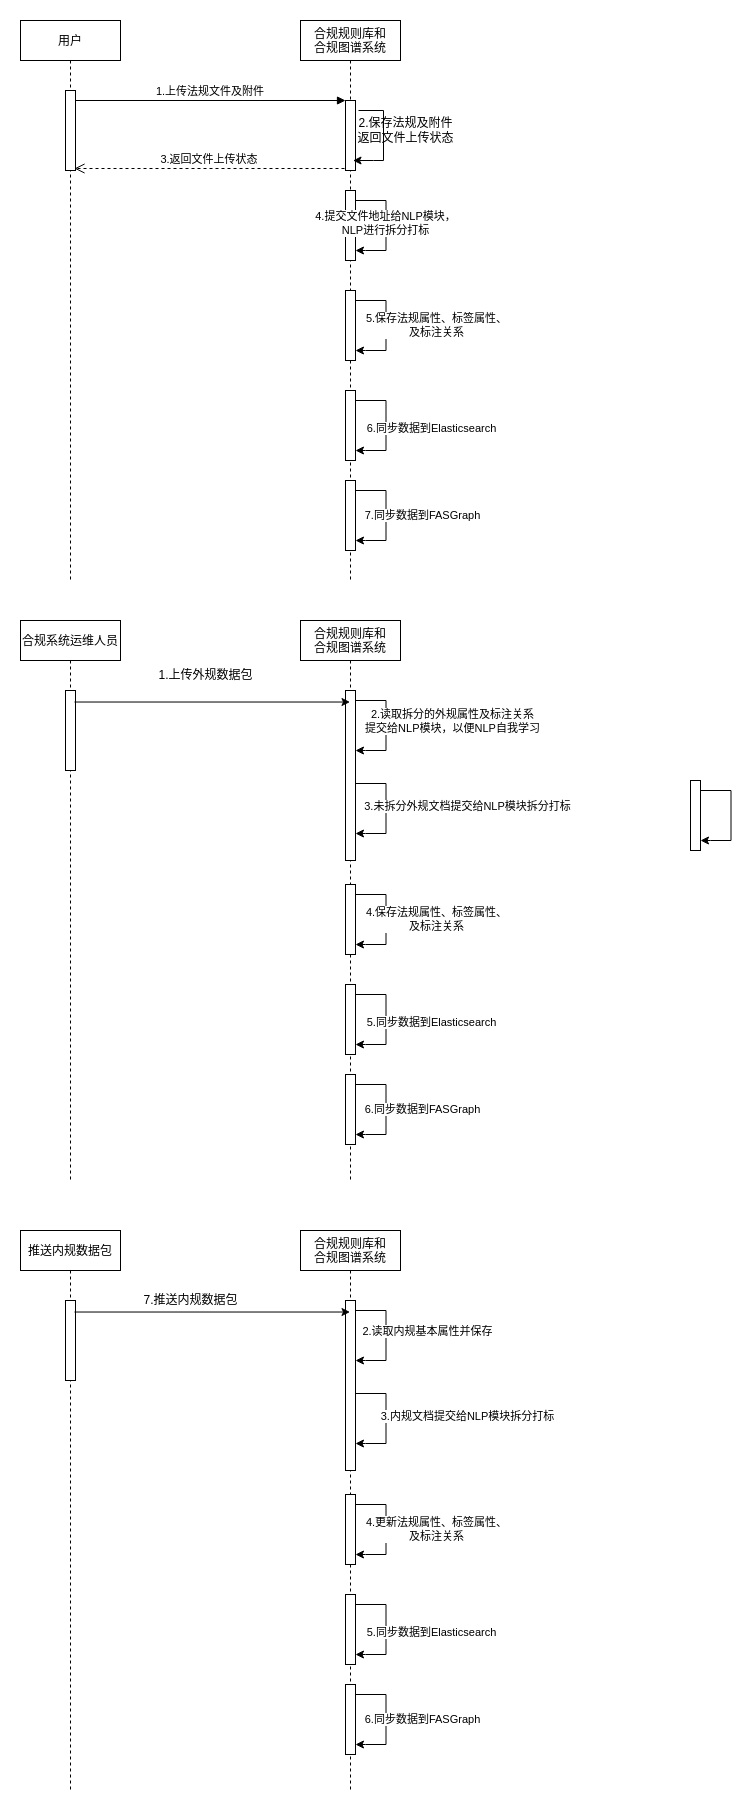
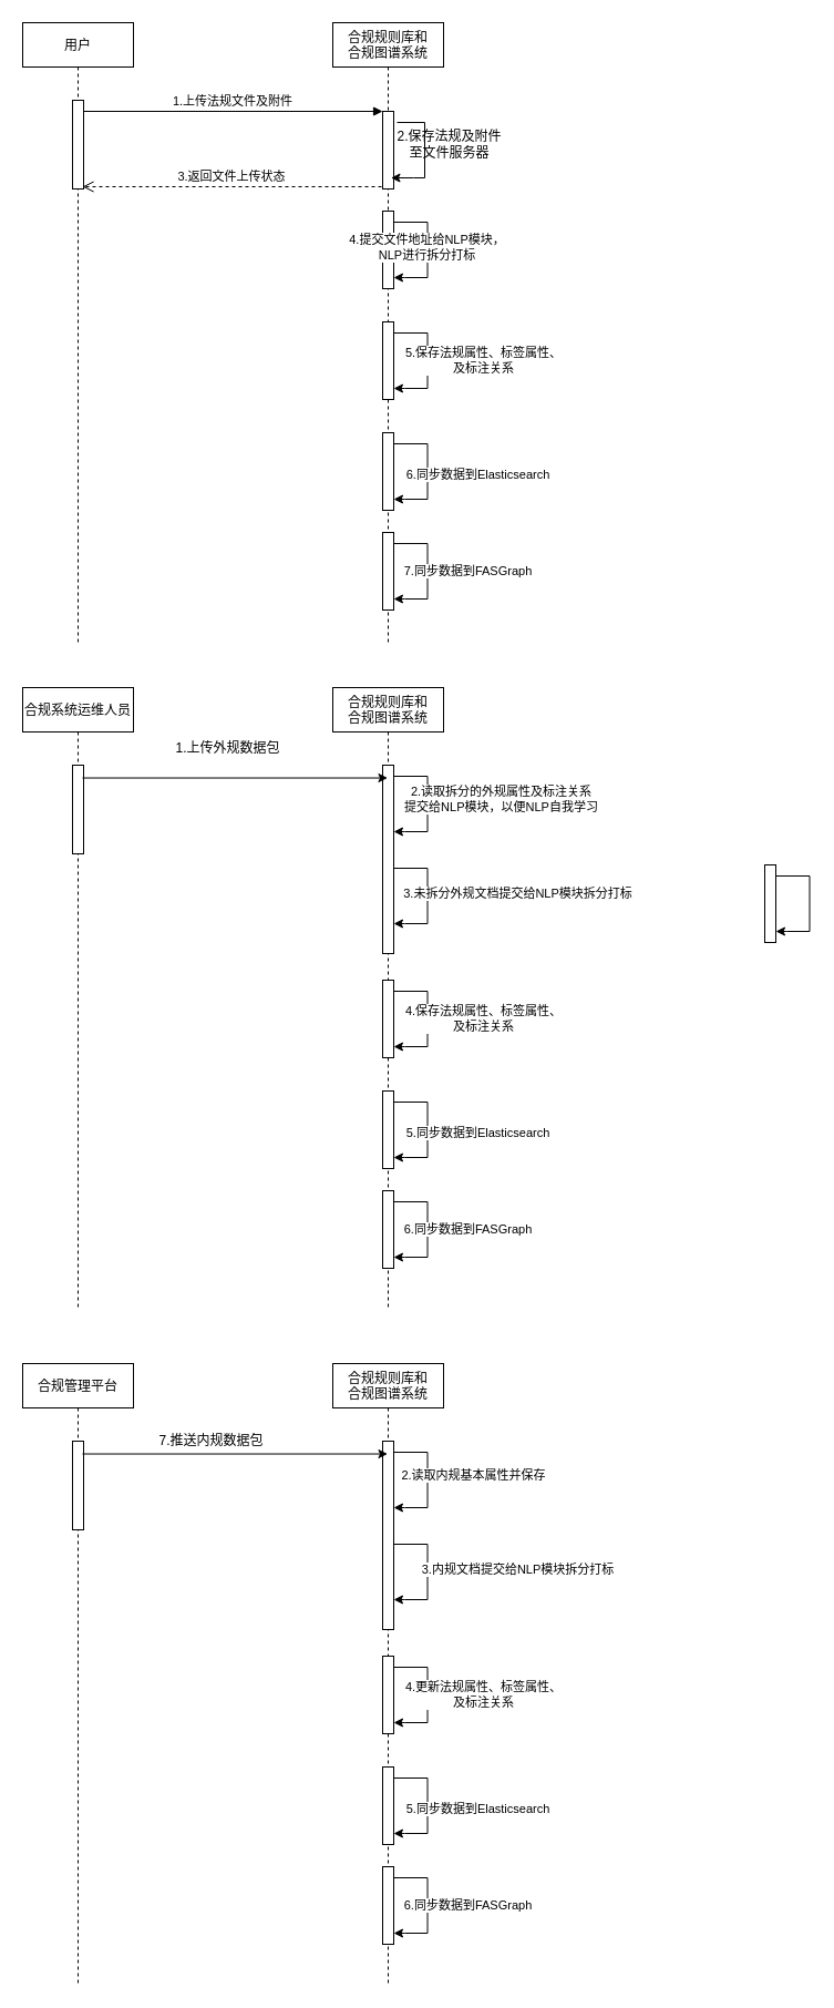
  <mxCell id="0" />
  <mxCell id="1" parent="0" />
  <mxCell id="2" value="用户" style="shape=umlLifeline;perimeter=lifelinePerimeter;container=1;collapsible=0;recursiveResize=0;rounded=0;shadow=0;strokeWidth=1;" parent="1" vertex="1"><mxGeometry x="20" y="20" width="100" height="560" as="geometry" /></mxCell>
  <mxCell id="3" value="" style="points=[];perimeter=orthogonalPerimeter;rounded=0;shadow=0;strokeWidth=1;" parent="2" vertex="1"><mxGeometry x="45" y="70" width="10" height="80" as="geometry" /></mxCell>
  <mxCell id="4" value="合规规则库和&#10;合规图谱系统" style="shape=umlLifeline;perimeter=lifelinePerimeter;container=1;collapsible=0;recursiveResize=0;rounded=0;shadow=0;strokeWidth=1;" parent="1" vertex="1"><mxGeometry x="300" y="20" width="100" height="560" as="geometry" /></mxCell>
  <mxCell id="5" value="" style="points=[];perimeter=orthogonalPerimeter;rounded=0;shadow=0;strokeWidth=1;" parent="4" vertex="1"><mxGeometry x="45" y="80" width="10" height="70" as="geometry" /></mxCell>
  <mxCell id="6" value="" style="endArrow=classic;html=1;rounded=0;" edge="1" parent="4"><mxGeometry width="50" height="50" relative="1" as="geometry"><mxPoint x="58" y="90" as="sourcePoint" /><mxPoint x="52.5" y="140" as="targetPoint" /><Array as="points"><mxPoint x="83" y="90" /><mxPoint x="83" y="140" /><mxPoint x="73" y="140" /></Array></mxGeometry></mxCell>
  <mxCell id="7" value="" style="points=[];perimeter=orthogonalPerimeter;rounded=0;shadow=0;strokeWidth=1;" vertex="1" parent="4"><mxGeometry x="45" y="170" width="10" height="70" as="geometry" /></mxCell>
  <mxCell id="8" value="" style="endArrow=classic;html=1;rounded=0;" edge="1" parent="4"><mxGeometry width="50" height="50" relative="1" as="geometry"><mxPoint x="55" y="180" as="sourcePoint" /><mxPoint x="55" y="230" as="targetPoint" /><Array as="points"><mxPoint x="85.5" y="180" /><mxPoint x="85.5" y="230" /><mxPoint x="75.5" y="230" /><mxPoint x="65" y="230" /></Array></mxGeometry></mxCell>
  <mxCell id="9" value="4.提交文件地址给NLP模块，&lt;br&gt;NLP进行拆分打标" style="edgeLabel;html=1;align=center;verticalAlign=middle;resizable=0;points=[];" vertex="1" connectable="0" parent="8"><mxGeometry x="-0.072" y="-1" relative="1" as="geometry"><mxPoint y="1" as="offset" /></mxGeometry></mxCell>
  <mxCell id="10" value="" style="endArrow=classic;html=1;rounded=0;" edge="1" parent="4"><mxGeometry width="50" height="50" relative="1" as="geometry"><mxPoint x="55" y="280" as="sourcePoint" /><mxPoint x="55" y="330" as="targetPoint" /><Array as="points"><mxPoint x="85.5" y="280" /><mxPoint x="85.5" y="330" /><mxPoint x="75.5" y="330" /><mxPoint x="65" y="330" /></Array></mxGeometry></mxCell>
  <mxCell id="11" value="5.保存法规属性、标签属性、&lt;br&gt;及标注关系" style="edgeLabel;html=1;align=center;verticalAlign=middle;resizable=0;points=[];" vertex="1" connectable="0" parent="10"><mxGeometry x="-0.009" y="-2" relative="1" as="geometry"><mxPoint x="52" as="offset" /></mxGeometry></mxCell>
  <mxCell id="12" value="" style="points=[];perimeter=orthogonalPerimeter;rounded=0;shadow=0;strokeWidth=1;" vertex="1" parent="4"><mxGeometry x="45" y="270" width="10" height="70" as="geometry" /></mxCell>
  <mxCell id="13" value="" style="endArrow=classic;html=1;rounded=0;" edge="1" parent="4"><mxGeometry width="50" height="50" relative="1" as="geometry"><mxPoint x="55" y="380" as="sourcePoint" /><mxPoint x="55" y="430" as="targetPoint" /><Array as="points"><mxPoint x="85.5" y="380" /><mxPoint x="85.5" y="430" /><mxPoint x="75.5" y="430" /><mxPoint x="65" y="430" /></Array></mxGeometry></mxCell>
  <mxCell id="14" value="6.同步数据到Elasticsearch" style="edgeLabel;html=1;align=center;verticalAlign=middle;resizable=0;points=[];" vertex="1" connectable="0" parent="13"><mxGeometry x="0.036" y="-2" relative="1" as="geometry"><mxPoint x="47" y="1" as="offset" /></mxGeometry></mxCell>
  <mxCell id="15" value="" style="points=[];perimeter=orthogonalPerimeter;rounded=0;shadow=0;strokeWidth=1;" vertex="1" parent="4"><mxGeometry x="45" y="370" width="10" height="70" as="geometry" /></mxCell>
  <mxCell id="16" value="1.上传法规文件及附件" style="verticalAlign=bottom;endArrow=block;entryX=0;entryY=0;shadow=0;strokeWidth=1;" parent="1" source="3" target="5" edge="1"><mxGeometry relative="1" as="geometry"><mxPoint x="175" y="100" as="sourcePoint" /><mxPoint as="offset" /></mxGeometry></mxCell>
  <mxCell id="17" value="3.返回文件上传状态" style="verticalAlign=bottom;endArrow=open;dashed=1;endSize=8;exitX=0;exitY=0.95;shadow=0;strokeWidth=1;" edge="1" parent="1"><mxGeometry relative="1" as="geometry"><mxPoint x="74" y="168" as="targetPoint" /><mxPoint x="344" y="168" as="sourcePoint" /></mxGeometry></mxCell>
- <mxCell id="18" value="2.保存法规及附件&lt;br&gt;返回文件上传状态" style="text;html=1;align=center;verticalAlign=middle;resizable=0;points=[];autosize=1;strokeColor=none;fillColor=none;" vertex="1" parent="1"><mxGeometry x="345" y="110" width="120" height="40" as="geometry" /></mxCell>
+ <mxCell id="18" value="2.保存法规及附件&lt;br&gt;至文件服务器" style="text;html=1;align=center;verticalAlign=middle;resizable=0;points=[];autosize=1;strokeColor=none;fillColor=none;" vertex="1" parent="1"><mxGeometry x="345" y="110" width="120" height="40" as="geometry" /></mxCell>
  <mxCell id="19" value="" style="endArrow=classic;html=1;rounded=0;" edge="1" parent="1"><mxGeometry width="50" height="50" relative="1" as="geometry"><mxPoint x="700" y="790" as="sourcePoint" /><mxPoint x="700" y="840" as="targetPoint" /><Array as="points"><mxPoint x="730.5" y="790" /><mxPoint x="730.5" y="840" /><mxPoint x="720.5" y="840" /><mxPoint x="710" y="840" /></Array></mxGeometry></mxCell>
  <mxCell id="20" value="" style="points=[];perimeter=orthogonalPerimeter;rounded=0;shadow=0;strokeWidth=1;" vertex="1" parent="1"><mxGeometry x="690" y="780" width="10" height="70" as="geometry" /></mxCell>
  <mxCell id="21" value="" style="endArrow=classic;html=1;rounded=0;" edge="1" parent="1"><mxGeometry width="50" height="50" relative="1" as="geometry"><mxPoint x="355" y="490" as="sourcePoint" /><mxPoint x="355" y="540" as="targetPoint" /><Array as="points"><mxPoint x="385.5" y="490" /><mxPoint x="385.5" y="540" /><mxPoint x="375.5" y="540" /><mxPoint x="365" y="540" /></Array></mxGeometry></mxCell>
  <mxCell id="22" value="7.同步数据到FASGraph" style="edgeLabel;html=1;align=center;verticalAlign=middle;resizable=0;points=[];" vertex="1" connectable="0" parent="21"><mxGeometry x="-0.018" y="1" relative="1" as="geometry"><mxPoint x="35" as="offset" /></mxGeometry></mxCell>
  <mxCell id="23" value="" style="points=[];perimeter=orthogonalPerimeter;rounded=0;shadow=0;strokeWidth=1;" vertex="1" parent="1"><mxGeometry x="345" y="480" width="10" height="70" as="geometry" /></mxCell>
  <mxCell id="24" value="合规系统运维人员" style="shape=umlLifeline;perimeter=lifelinePerimeter;container=1;collapsible=0;recursiveResize=0;rounded=0;shadow=0;strokeWidth=1;" vertex="1" parent="1"><mxGeometry x="20" y="620" width="100" height="560" as="geometry" /></mxCell>
  <mxCell id="25" value="" style="points=[];perimeter=orthogonalPerimeter;rounded=0;shadow=0;strokeWidth=1;" vertex="1" parent="24"><mxGeometry x="45" y="70" width="10" height="80" as="geometry" /></mxCell>
  <mxCell id="26" value="合规规则库和&#10;合规图谱系统" style="shape=umlLifeline;perimeter=lifelinePerimeter;container=1;collapsible=0;recursiveResize=0;rounded=0;shadow=0;strokeWidth=1;" vertex="1" parent="1"><mxGeometry x="300" y="620" width="100" height="560" as="geometry" /></mxCell>
  <mxCell id="27" value="" style="points=[];perimeter=orthogonalPerimeter;rounded=0;shadow=0;strokeWidth=1;" vertex="1" parent="26"><mxGeometry x="45" y="70" width="10" height="170" as="geometry" /></mxCell>
  <mxCell id="28" value="" style="endArrow=classic;html=1;rounded=0;" edge="1" parent="26"><mxGeometry width="50" height="50" relative="1" as="geometry"><mxPoint x="55" y="80" as="sourcePoint" /><mxPoint x="55" y="130" as="targetPoint" /><Array as="points"><mxPoint x="85.5" y="80" /><mxPoint x="85.5" y="130" /><mxPoint x="75.5" y="130" /><mxPoint x="65" y="130" /></Array></mxGeometry></mxCell>
  <mxCell id="29" value="2.读取拆分的外规属性及标注关系&lt;br&gt;提交给NLP模块，以便NLP自我学习" style="edgeLabel;html=1;align=center;verticalAlign=middle;resizable=0;points=[];" vertex="1" connectable="0" parent="28"><mxGeometry x="-0.081" y="-1" relative="1" as="geometry"><mxPoint x="67" as="offset" /></mxGeometry></mxCell>
  <mxCell id="30" value="" style="endArrow=classic;html=1;rounded=0;" edge="1" parent="26"><mxGeometry width="50" height="50" relative="1" as="geometry"><mxPoint x="55" y="163" as="sourcePoint" /><mxPoint x="55" y="213" as="targetPoint" /><Array as="points"><mxPoint x="85.5" y="163" /><mxPoint x="85.5" y="213" /><mxPoint x="75.5" y="213" /><mxPoint x="65" y="213" /></Array></mxGeometry></mxCell>
  <mxCell id="31" value="3.未拆分外规文档提交给NLP模块拆分打标" style="edgeLabel;html=1;align=center;verticalAlign=middle;resizable=0;points=[];" vertex="1" connectable="0" parent="30"><mxGeometry x="-0.045" relative="1" as="geometry"><mxPoint x="81" as="offset" /></mxGeometry></mxCell>
  <mxCell id="32" value="" style="endArrow=classic;html=1;rounded=0;" edge="1" parent="26"><mxGeometry width="50" height="50" relative="1" as="geometry"><mxPoint x="55" y="274" as="sourcePoint" /><mxPoint x="55" y="324" as="targetPoint" /><Array as="points"><mxPoint x="85.5" y="274" /><mxPoint x="85.5" y="324" /><mxPoint x="75.5" y="324" /><mxPoint x="65" y="324" /></Array></mxGeometry></mxCell>
  <mxCell id="33" value="4.保存法规属性、标签属性、&lt;br&gt;及标注关系" style="edgeLabel;html=1;align=center;verticalAlign=middle;resizable=0;points=[];" vertex="1" connectable="0" parent="32"><mxGeometry x="-0.009" y="-2" relative="1" as="geometry"><mxPoint x="52" as="offset" /></mxGeometry></mxCell>
  <mxCell id="34" value="" style="points=[];perimeter=orthogonalPerimeter;rounded=0;shadow=0;strokeWidth=1;" vertex="1" parent="26"><mxGeometry x="45" y="264" width="10" height="70" as="geometry" /></mxCell>
  <mxCell id="35" value="" style="endArrow=classic;html=1;rounded=0;" edge="1" parent="26"><mxGeometry width="50" height="50" relative="1" as="geometry"><mxPoint x="55" y="374" as="sourcePoint" /><mxPoint x="55" y="424" as="targetPoint" /><Array as="points"><mxPoint x="85.5" y="374" /><mxPoint x="85.5" y="424" /><mxPoint x="75.5" y="424" /><mxPoint x="65" y="424" /></Array></mxGeometry></mxCell>
  <mxCell id="36" value="5.同步数据到Elasticsearch" style="edgeLabel;html=1;align=center;verticalAlign=middle;resizable=0;points=[];" vertex="1" connectable="0" parent="35"><mxGeometry x="0.036" y="-2" relative="1" as="geometry"><mxPoint x="47" y="1" as="offset" /></mxGeometry></mxCell>
  <mxCell id="37" value="" style="points=[];perimeter=orthogonalPerimeter;rounded=0;shadow=0;strokeWidth=1;" vertex="1" parent="26"><mxGeometry x="45" y="364" width="10" height="70" as="geometry" /></mxCell>
  <mxCell id="38" value="" style="endArrow=classic;html=1;rounded=0;" edge="1" parent="26"><mxGeometry width="50" height="50" relative="1" as="geometry"><mxPoint x="55" y="464" as="sourcePoint" /><mxPoint x="55" y="514" as="targetPoint" /><Array as="points"><mxPoint x="85.5" y="464" /><mxPoint x="85.5" y="514" /><mxPoint x="75.5" y="514" /><mxPoint x="65" y="514" /></Array></mxGeometry></mxCell>
  <mxCell id="39" value="6.同步数据到FASGraph" style="edgeLabel;html=1;align=center;verticalAlign=middle;resizable=0;points=[];" vertex="1" connectable="0" parent="38"><mxGeometry x="-0.018" y="1" relative="1" as="geometry"><mxPoint x="35" as="offset" /></mxGeometry></mxCell>
  <mxCell id="40" value="" style="points=[];perimeter=orthogonalPerimeter;rounded=0;shadow=0;strokeWidth=1;" vertex="1" parent="26"><mxGeometry x="45" y="454" width="10" height="70" as="geometry" /></mxCell>
  <mxCell id="41" value="" style="endArrow=classic;html=1;rounded=0;exitX=0.9;exitY=0.144;exitDx=0;exitDy=0;exitPerimeter=0;" edge="1" parent="1" source="25" target="26"><mxGeometry width="50" height="50" relative="1" as="geometry"><mxPoint x="320" y="830" as="sourcePoint" /><mxPoint x="370" y="780" as="targetPoint" /></mxGeometry></mxCell>
  <mxCell id="42" value="1.上传外规数据包" style="text;html=1;align=center;verticalAlign=middle;resizable=0;points=[];autosize=1;strokeColor=none;fillColor=none;" vertex="1" parent="1"><mxGeometry x="145" y="660" width="120" height="30" as="geometry" /></mxCell>
- <mxCell id="43" value="推送内规数据包" style="shape=umlLifeline;perimeter=lifelinePerimeter;container=1;collapsible=0;recursiveResize=0;rounded=0;shadow=0;strokeWidth=1;" vertex="1" parent="1"><mxGeometry x="20" y="1230" width="100" height="560" as="geometry" /></mxCell>
+ <mxCell id="43" value="合规管理平台" style="shape=umlLifeline;perimeter=lifelinePerimeter;container=1;collapsible=0;recursiveResize=0;rounded=0;shadow=0;strokeWidth=1;" vertex="1" parent="1"><mxGeometry x="20" y="1230" width="100" height="560" as="geometry" /></mxCell>
  <mxCell id="44" value="" style="points=[];perimeter=orthogonalPerimeter;rounded=0;shadow=0;strokeWidth=1;" vertex="1" parent="43"><mxGeometry x="45" y="70" width="10" height="80" as="geometry" /></mxCell>
  <mxCell id="45" value="合规规则库和&#10;合规图谱系统" style="shape=umlLifeline;perimeter=lifelinePerimeter;container=1;collapsible=0;recursiveResize=0;rounded=0;shadow=0;strokeWidth=1;" vertex="1" parent="1"><mxGeometry x="300" y="1230" width="100" height="560" as="geometry" /></mxCell>
  <mxCell id="46" value="" style="points=[];perimeter=orthogonalPerimeter;rounded=0;shadow=0;strokeWidth=1;" vertex="1" parent="45"><mxGeometry x="45" y="70" width="10" height="170" as="geometry" /></mxCell>
  <mxCell id="47" value="" style="endArrow=classic;html=1;rounded=0;" edge="1" parent="45"><mxGeometry width="50" height="50" relative="1" as="geometry"><mxPoint x="55" y="80" as="sourcePoint" /><mxPoint x="55" y="130" as="targetPoint" /><Array as="points"><mxPoint x="85.5" y="80" /><mxPoint x="85.5" y="130" /><mxPoint x="75.5" y="130" /><mxPoint x="65" y="130" /></Array></mxGeometry></mxCell>
  <mxCell id="48" value="2.读取内规基本属性并保存" style="edgeLabel;html=1;align=center;verticalAlign=middle;resizable=0;points=[];" vertex="1" connectable="0" parent="47"><mxGeometry x="-0.081" y="-1" relative="1" as="geometry"><mxPoint x="42" as="offset" /></mxGeometry></mxCell>
  <mxCell id="49" value="" style="endArrow=classic;html=1;rounded=0;" edge="1" parent="45"><mxGeometry width="50" height="50" relative="1" as="geometry"><mxPoint x="55" y="163" as="sourcePoint" /><mxPoint x="55" y="213" as="targetPoint" /><Array as="points"><mxPoint x="85.5" y="163" /><mxPoint x="85.5" y="213" /><mxPoint x="75.5" y="213" /><mxPoint x="65" y="213" /></Array></mxGeometry></mxCell>
  <mxCell id="50" value="3.内规文档提交给NLP模块拆分打标" style="edgeLabel;html=1;align=center;verticalAlign=middle;resizable=0;points=[];" vertex="1" connectable="0" parent="49"><mxGeometry x="-0.045" relative="1" as="geometry"><mxPoint x="81" as="offset" /></mxGeometry></mxCell>
  <mxCell id="51" value="" style="endArrow=classic;html=1;rounded=0;" edge="1" parent="45"><mxGeometry width="50" height="50" relative="1" as="geometry"><mxPoint x="55" y="274" as="sourcePoint" /><mxPoint x="55" y="324" as="targetPoint" /><Array as="points"><mxPoint x="85.5" y="274" /><mxPoint x="85.5" y="324" /><mxPoint x="75.5" y="324" /><mxPoint x="65" y="324" /></Array></mxGeometry></mxCell>
  <mxCell id="52" value="4.更新法规属性、标签属性、&lt;br&gt;及标注关系" style="edgeLabel;html=1;align=center;verticalAlign=middle;resizable=0;points=[];" vertex="1" connectable="0" parent="51"><mxGeometry x="-0.009" y="-2" relative="1" as="geometry"><mxPoint x="52" as="offset" /></mxGeometry></mxCell>
  <mxCell id="53" value="" style="points=[];perimeter=orthogonalPerimeter;rounded=0;shadow=0;strokeWidth=1;" vertex="1" parent="45"><mxGeometry x="45" y="264" width="10" height="70" as="geometry" /></mxCell>
  <mxCell id="54" value="" style="endArrow=classic;html=1;rounded=0;" edge="1" parent="45"><mxGeometry width="50" height="50" relative="1" as="geometry"><mxPoint x="55" y="374" as="sourcePoint" /><mxPoint x="55" y="424" as="targetPoint" /><Array as="points"><mxPoint x="85.5" y="374" /><mxPoint x="85.5" y="424" /><mxPoint x="75.5" y="424" /><mxPoint x="65" y="424" /></Array></mxGeometry></mxCell>
  <mxCell id="55" value="5.同步数据到Elasticsearch" style="edgeLabel;html=1;align=center;verticalAlign=middle;resizable=0;points=[];" vertex="1" connectable="0" parent="54"><mxGeometry x="0.036" y="-2" relative="1" as="geometry"><mxPoint x="47" y="1" as="offset" /></mxGeometry></mxCell>
  <mxCell id="56" value="" style="points=[];perimeter=orthogonalPerimeter;rounded=0;shadow=0;strokeWidth=1;" vertex="1" parent="45"><mxGeometry x="45" y="364" width="10" height="70" as="geometry" /></mxCell>
  <mxCell id="57" value="" style="endArrow=classic;html=1;rounded=0;" edge="1" parent="45"><mxGeometry width="50" height="50" relative="1" as="geometry"><mxPoint x="55" y="464" as="sourcePoint" /><mxPoint x="55" y="514" as="targetPoint" /><Array as="points"><mxPoint x="85.5" y="464" /><mxPoint x="85.5" y="514" /><mxPoint x="75.5" y="514" /><mxPoint x="65" y="514" /></Array></mxGeometry></mxCell>
  <mxCell id="58" value="6.同步数据到FASGraph" style="edgeLabel;html=1;align=center;verticalAlign=middle;resizable=0;points=[];" vertex="1" connectable="0" parent="57"><mxGeometry x="-0.018" y="1" relative="1" as="geometry"><mxPoint x="35" as="offset" /></mxGeometry></mxCell>
  <mxCell id="59" value="" style="points=[];perimeter=orthogonalPerimeter;rounded=0;shadow=0;strokeWidth=1;" vertex="1" parent="45"><mxGeometry x="45" y="454" width="10" height="70" as="geometry" /></mxCell>
  <mxCell id="60" value="" style="endArrow=classic;html=1;rounded=0;exitX=0.9;exitY=0.144;exitDx=0;exitDy=0;exitPerimeter=0;" edge="1" parent="1" source="44" target="45"><mxGeometry width="50" height="50" relative="1" as="geometry"><mxPoint x="320" y="1440" as="sourcePoint" /><mxPoint x="370" y="1390" as="targetPoint" /></mxGeometry></mxCell>
  <mxCell id="61" value="7.推送内规数据包" style="text;html=1;align=center;verticalAlign=middle;resizable=0;points=[];autosize=1;strokeColor=none;fillColor=none;" vertex="1" parent="1"><mxGeometry x="130" y="1285" width="120" height="30" as="geometry" /></mxCell>
